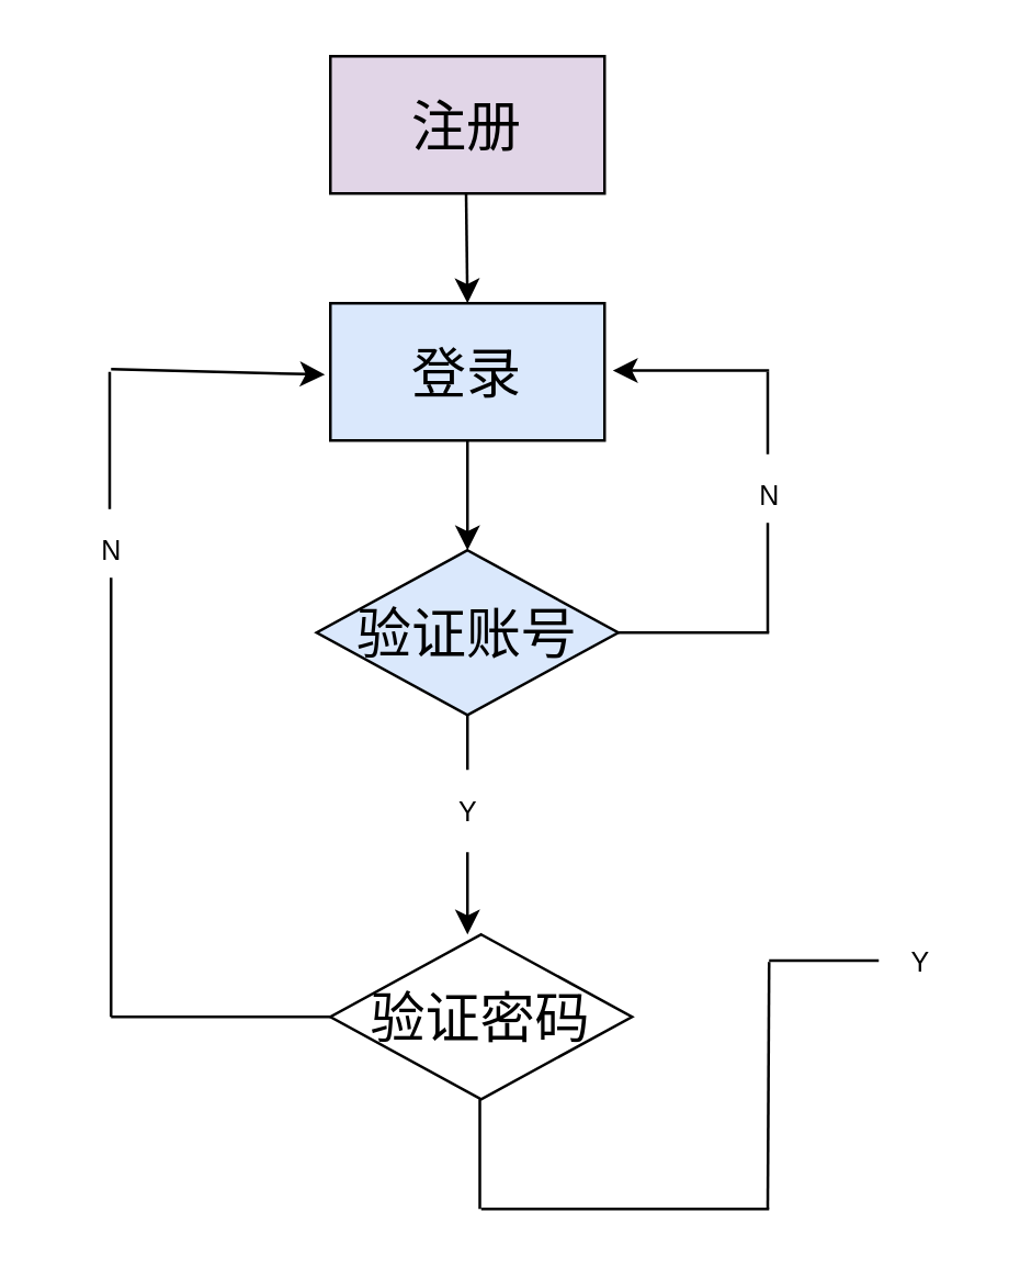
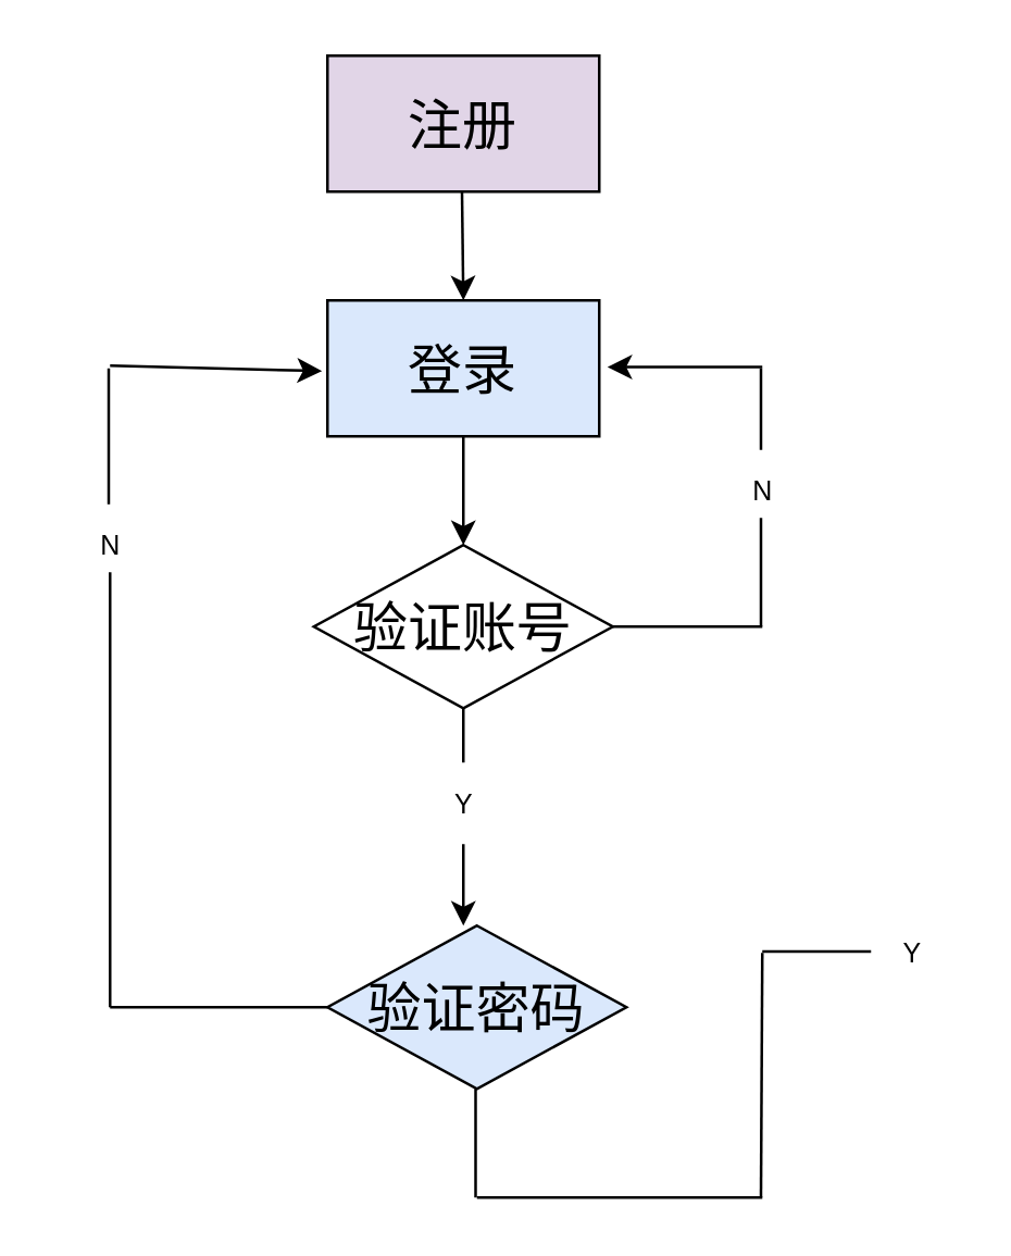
  <mxCell id="0" />
  <mxCell id="1" parent="0" />
  <mxCell id="2" value="注册" style="rounded=0;whiteSpace=wrap;html=1;fontSize=20;fillColor=#e1d5e7;" vertex="1" parent="1"><mxGeometry x="120" y="20" width="100" height="50" as="geometry" /></mxCell>
  <mxCell id="3" value="" style="endArrow=classic;html=1;fontSize=20;" edge="1" parent="1"><mxGeometry width="50" height="50" relative="1" as="geometry"><mxPoint x="169.5" y="70" as="sourcePoint" /><mxPoint x="170" y="110" as="targetPoint" /></mxGeometry></mxCell>
  <mxCell id="4" value="登录" style="rounded=0;whiteSpace=wrap;html=1;fontSize=20;fillColor=#dae8fc;" vertex="1" parent="1"><mxGeometry x="120" y="110" width="100" height="50" as="geometry" /></mxCell>
  <mxCell id="5" value="" style="endArrow=classic;html=1;fontSize=20;" edge="1" parent="1"><mxGeometry width="50" height="50" relative="1" as="geometry"><mxPoint x="170" y="160" as="sourcePoint" /><mxPoint x="170" y="200" as="targetPoint" /></mxGeometry></mxCell>
- <mxCell id="6" value="验证账号" style="rhombus;whiteSpace=wrap;html=1;fontSize=20;fillColor=#dae8fc;" vertex="1" parent="1"><mxGeometry x="115" y="200" width="110" height="60" as="geometry" /></mxCell>
+ <mxCell id="6" value="验证账号" style="rhombus;whiteSpace=wrap;html=1;fontSize=20;" vertex="1" parent="1"><mxGeometry x="115" y="200" width="110" height="60" as="geometry" /></mxCell>
  <mxCell id="7" value="" style="endArrow=classic;html=1;fontSize=20;" edge="1" parent="1"><mxGeometry width="50" height="50" relative="1" as="geometry"><mxPoint x="170" y="310" as="sourcePoint" /><mxPoint x="170" y="340" as="targetPoint" /></mxGeometry></mxCell>
  <mxCell id="8" value="Y" style="text;html=1;resizable=0;autosize=1;align=center;verticalAlign=middle;points=[];fillColor=none;strokeColor=none;rounded=0;fontSize=10;" vertex="1" parent="1"><mxGeometry x="155" y="280" width="30" height="30" as="geometry" /></mxCell>
  <mxCell id="9" value="" style="endArrow=none;html=1;fontSize=15;" edge="1" parent="1"><mxGeometry width="50" height="50" relative="1" as="geometry"><mxPoint x="170" y="280" as="sourcePoint" /><mxPoint x="170" y="260" as="targetPoint" /></mxGeometry></mxCell>
- <mxCell id="10" value="验证密码" style="rhombus;whiteSpace=wrap;html=1;fontSize=20;" vertex="1" parent="1"><mxGeometry x="120" y="340" width="110" height="60" as="geometry" /></mxCell>
+ <mxCell id="10" value="验证密码" style="rhombus;whiteSpace=wrap;html=1;fontSize=20;fillColor=#dae8fc;" vertex="1" parent="1"><mxGeometry x="120" y="340" width="110" height="60" as="geometry" /></mxCell>
  <mxCell id="11" value="" style="endArrow=none;html=1;fontSize=10;" edge="1" parent="1"><mxGeometry width="50" height="50" relative="1" as="geometry"><mxPoint x="225" y="230" as="sourcePoint" /><mxPoint x="280" y="230" as="targetPoint" /></mxGeometry></mxCell>
  <mxCell id="12" value="" style="endArrow=none;html=1;fontSize=10;" edge="1" parent="1"><mxGeometry width="50" height="50" relative="1" as="geometry"><mxPoint x="279.5" y="230" as="sourcePoint" /><mxPoint x="279.5" y="190" as="targetPoint" /></mxGeometry></mxCell>
  <mxCell id="13" value="&lt;div style=&quot;text-align: left&quot;&gt;&lt;span&gt;N&lt;/span&gt;&lt;/div&gt;" style="text;html=1;resizable=0;autosize=1;align=center;verticalAlign=middle;points=[];fillColor=none;strokeColor=none;rounded=0;fontSize=10;" vertex="1" parent="1"><mxGeometry x="265" y="170" width="30" height="20" as="geometry" /></mxCell>
  <mxCell id="14" value="" style="endArrow=none;html=1;fontSize=10;entryX=0;entryY=0.5;entryDx=0;entryDy=0;" edge="1" parent="1" target="10"><mxGeometry width="50" height="50" relative="1" as="geometry"><mxPoint x="40" y="370" as="sourcePoint" /><mxPoint x="110" y="370" as="targetPoint" /></mxGeometry></mxCell>
  <mxCell id="15" value="" style="endArrow=none;html=1;fontSize=10;" edge="1" parent="1"><mxGeometry width="50" height="50" relative="1" as="geometry"><mxPoint x="40" y="370" as="sourcePoint" /><mxPoint x="40" y="210" as="targetPoint" /></mxGeometry></mxCell>
  <mxCell id="16" value="&lt;div style=&quot;text-align: left&quot;&gt;&lt;span&gt;&amp;nbsp; N&amp;nbsp;&amp;nbsp;&lt;/span&gt;&lt;/div&gt;" style="text;html=1;resizable=0;autosize=1;align=center;verticalAlign=middle;points=[];fillColor=none;strokeColor=none;rounded=0;fontSize=10;" vertex="1" parent="1"><mxGeometry x="20" y="190" width="40" height="20" as="geometry" /></mxCell>
  <mxCell id="17" value="" style="endArrow=none;html=1;fontSize=10;" edge="1" parent="1"><mxGeometry width="50" height="50" relative="1" as="geometry"><mxPoint x="39.5" y="185" as="sourcePoint" /><mxPoint x="39.5" y="135" as="targetPoint" /></mxGeometry></mxCell>
  <mxCell id="18" value="" style="endArrow=classic;html=1;fontSize=10;" edge="1" parent="1"><mxGeometry width="50" height="50" relative="1" as="geometry"><mxPoint x="40" y="134" as="sourcePoint" /><mxPoint x="118" y="136" as="targetPoint" /></mxGeometry></mxCell>
  <mxCell id="19" value="" style="endArrow=none;html=1;fontSize=10;" edge="1" parent="1"><mxGeometry width="50" height="50" relative="1" as="geometry"><mxPoint x="279.5" y="165" as="sourcePoint" /><mxPoint x="279.5" y="135" as="targetPoint" /></mxGeometry></mxCell>
  <mxCell id="20" value="" style="endArrow=classic;html=1;fontSize=10;" edge="1" parent="1"><mxGeometry width="50" height="50" relative="1" as="geometry"><mxPoint x="280" y="134.5" as="sourcePoint" /><mxPoint x="223" y="134.5" as="targetPoint" /></mxGeometry></mxCell>
  <mxCell id="21" value="" style="endArrow=none;html=1;fontSize=10;" edge="1" parent="1"><mxGeometry width="50" height="50" relative="1" as="geometry"><mxPoint x="174.5" y="440" as="sourcePoint" /><mxPoint x="174.5" y="400" as="targetPoint" /></mxGeometry></mxCell>
  <mxCell id="22" value="" style="endArrow=none;html=1;fontSize=10;" edge="1" parent="1"><mxGeometry width="50" height="50" relative="1" as="geometry"><mxPoint x="175" y="440" as="sourcePoint" /><mxPoint x="280" y="440" as="targetPoint" /></mxGeometry></mxCell>
  <mxCell id="23" value="" style="endArrow=none;html=1;fontSize=10;" edge="1" parent="1"><mxGeometry width="50" height="50" relative="1" as="geometry"><mxPoint x="279.5" y="440" as="sourcePoint" /><mxPoint x="280" y="350" as="targetPoint" /></mxGeometry></mxCell>
  <mxCell id="24" value="" style="endArrow=none;html=1;fontSize=10;" edge="1" parent="1"><mxGeometry width="50" height="50" relative="1" as="geometry"><mxPoint x="280" y="349.5" as="sourcePoint" /><mxPoint x="320" y="349.5" as="targetPoint" /></mxGeometry></mxCell>
  <mxCell id="25" value="Y" style="text;html=1;resizable=0;autosize=1;align=center;verticalAlign=middle;points=[];fillColor=none;strokeColor=none;rounded=0;fontSize=10;" vertex="1" parent="1"><mxGeometry x="320" y="335" width="30" height="30" as="geometry" /></mxCell>
